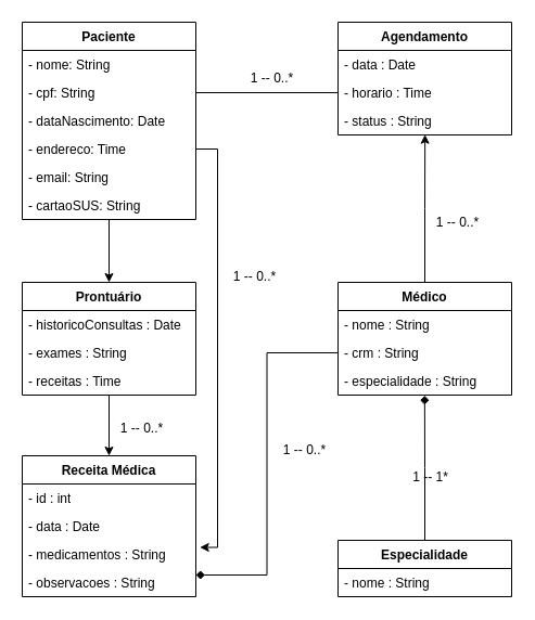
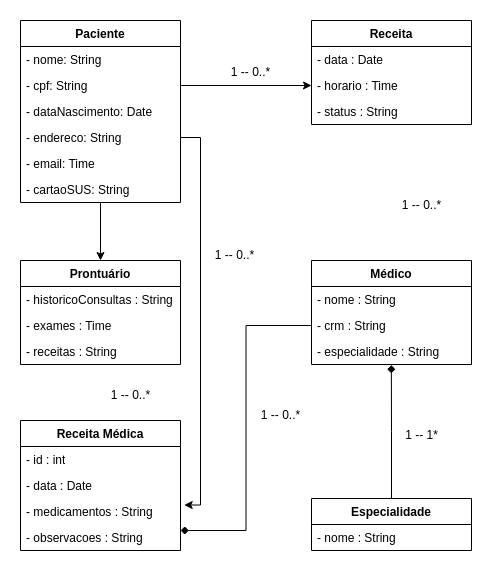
  <mxCell id="0" />
  <mxCell id="1" parent="0" />
  <mxCell id="2" style="edgeStyle=orthogonalEdgeStyle;rounded=0;orthogonalLoop=1;jettySize=auto;html=1;entryX=0.5;entryY=0;entryDx=0;entryDy=0;" edge="1" parent="1" source="3" target="22"><mxGeometry relative="1" as="geometry" /></mxCell>
  <mxCell id="3" value="Paciente" style="swimlane;fontStyle=1;align=center;verticalAlign=top;childLayout=stackLayout;horizontal=1;startSize=26;horizontalStack=0;resizeParent=1;resizeParentMax=0;resizeLast=0;collapsible=1;marginBottom=0;whiteSpace=wrap;html=1;" vertex="1" parent="1"><mxGeometry x="20" y="20" width="160" height="182" as="geometry"><mxRectangle x="40" y="40" width="90" height="30" as="alternateBounds" /></mxGeometry></mxCell>
  <mxCell id="4" value="- nome: String&lt;div&gt;&lt;br&gt;&lt;/div&gt;" style="text;strokeColor=none;fillColor=none;align=left;verticalAlign=top;spacingLeft=4;spacingRight=4;overflow=hidden;rotatable=0;points=[[0,0.5],[1,0.5]];portConstraint=eastwest;whiteSpace=wrap;html=1;" vertex="1" parent="3"><mxGeometry y="26" width="160" height="26" as="geometry" /></mxCell>
  <mxCell id="5" value="- cpf: String" style="text;strokeColor=none;fillColor=none;align=left;verticalAlign=top;spacingLeft=4;spacingRight=4;overflow=hidden;rotatable=0;points=[[0,0.5],[1,0.5]];portConstraint=eastwest;whiteSpace=wrap;html=1;" vertex="1" parent="3"><mxGeometry y="52" width="160" height="26" as="geometry" /></mxCell>
  <mxCell id="6" value="- dataNascimento: Date" style="text;strokeColor=none;fillColor=none;align=left;verticalAlign=top;spacingLeft=4;spacingRight=4;overflow=hidden;rotatable=0;points=[[0,0.5],[1,0.5]];portConstraint=eastwest;whiteSpace=wrap;html=1;" vertex="1" parent="3"><mxGeometry y="78" width="160" height="26" as="geometry" /></mxCell>
- <mxCell id="7" value="- endereco: Time" style="text;strokeColor=none;fillColor=none;align=left;verticalAlign=top;spacingLeft=4;spacingRight=4;overflow=hidden;rotatable=0;points=[[0,0.5],[1,0.5]];portConstraint=eastwest;whiteSpace=wrap;html=1;" vertex="1" parent="3"><mxGeometry y="104" width="160" height="26" as="geometry" /></mxCell>
- <mxCell id="8" value="- email: String" style="text;strokeColor=none;fillColor=none;align=left;verticalAlign=top;spacingLeft=4;spacingRight=4;overflow=hidden;rotatable=0;points=[[0,0.5],[1,0.5]];portConstraint=eastwest;whiteSpace=wrap;html=1;" vertex="1" parent="3"><mxGeometry y="130" width="160" height="26" as="geometry" /></mxCell>
+ <mxCell id="7" value="- endereco: String" style="text;strokeColor=none;fillColor=none;align=left;verticalAlign=top;spacingLeft=4;spacingRight=4;overflow=hidden;rotatable=0;points=[[0,0.5],[1,0.5]];portConstraint=eastwest;whiteSpace=wrap;html=1;" vertex="1" parent="3"><mxGeometry y="104" width="160" height="26" as="geometry" /></mxCell>
+ <mxCell id="8" value="- email: Time" style="text;strokeColor=none;fillColor=none;align=left;verticalAlign=top;spacingLeft=4;spacingRight=4;overflow=hidden;rotatable=0;points=[[0,0.5],[1,0.5]];portConstraint=eastwest;whiteSpace=wrap;html=1;" vertex="1" parent="3"><mxGeometry y="130" width="160" height="26" as="geometry" /></mxCell>
  <mxCell id="9" value="- cartaoSUS: String" style="text;strokeColor=none;fillColor=none;align=left;verticalAlign=top;spacingLeft=4;spacingRight=4;overflow=hidden;rotatable=0;points=[[0,0.5],[1,0.5]];portConstraint=eastwest;whiteSpace=wrap;html=1;" vertex="1" parent="3"><mxGeometry y="156" width="160" height="26" as="geometry" /></mxCell>
  <mxCell id="10" value="Especialidade" style="swimlane;fontStyle=1;align=center;verticalAlign=top;childLayout=stackLayout;horizontal=1;startSize=26;horizontalStack=0;resizeParent=1;resizeParentMax=0;resizeLast=0;collapsible=1;marginBottom=0;whiteSpace=wrap;html=1;" vertex="1" parent="1"><mxGeometry x="311" y="498" width="160" height="52" as="geometry" /></mxCell>
  <mxCell id="11" value="&lt;div&gt;- nome : String&lt;/div&gt;&lt;div&gt;&lt;br&gt;&lt;/div&gt;" style="text;strokeColor=none;fillColor=none;align=left;verticalAlign=top;spacingLeft=4;spacingRight=4;overflow=hidden;rotatable=0;points=[[0,0.5],[1,0.5]];portConstraint=eastwest;whiteSpace=wrap;html=1;" vertex="1" parent="10"><mxGeometry y="26" width="160" height="26" as="geometry" /></mxCell>
  <mxCell id="12" value="Médico" style="swimlane;fontStyle=1;align=center;verticalAlign=top;childLayout=stackLayout;horizontal=1;startSize=26;horizontalStack=0;resizeParent=1;resizeParentMax=0;resizeLast=0;collapsible=1;marginBottom=0;whiteSpace=wrap;html=1;" vertex="1" parent="1"><mxGeometry x="311" y="260" width="160" height="104" as="geometry" /></mxCell>
  <mxCell id="13" value="&lt;div&gt;- nome : String&lt;/div&gt;&lt;div&gt;&lt;br&gt;&lt;/div&gt;" style="text;strokeColor=none;fillColor=none;align=left;verticalAlign=top;spacingLeft=4;spacingRight=4;overflow=hidden;rotatable=0;points=[[0,0.5],[1,0.5]];portConstraint=eastwest;whiteSpace=wrap;html=1;" vertex="1" parent="12"><mxGeometry y="26" width="160" height="26" as="geometry" /></mxCell>
  <mxCell id="14" value="&lt;div&gt;- crm : String&lt;/div&gt;&lt;div&gt;&lt;br&gt;&lt;/div&gt;" style="text;strokeColor=none;fillColor=none;align=left;verticalAlign=top;spacingLeft=4;spacingRight=4;overflow=hidden;rotatable=0;points=[[0,0.5],[1,0.5]];portConstraint=eastwest;whiteSpace=wrap;html=1;" vertex="1" parent="12"><mxGeometry y="52" width="160" height="26" as="geometry" /></mxCell>
  <mxCell id="15" value="&lt;div&gt;&lt;span style=&quot;background-color: transparent;&quot;&gt;&lt;div style=&quot;&quot;&gt;- especialidade : String&lt;/div&gt;&lt;div style=&quot;color: light-dark(rgb(0, 0, 0), rgb(255, 255, 255));&quot;&gt;&lt;br&gt;&lt;/div&gt;&lt;/span&gt;&lt;/div&gt;" style="text;strokeColor=none;fillColor=none;align=left;verticalAlign=top;spacingLeft=4;spacingRight=4;overflow=hidden;rotatable=0;points=[[0,0.5],[1,0.5]];portConstraint=eastwest;whiteSpace=wrap;html=1;" vertex="1" parent="12"><mxGeometry y="78" width="160" height="26" as="geometry" /></mxCell>
  <mxCell id="16" value="Receita Médica" style="swimlane;fontStyle=1;align=center;verticalAlign=top;childLayout=stackLayout;horizontal=1;startSize=26;horizontalStack=0;resizeParent=1;resizeParentMax=0;resizeLast=0;collapsible=1;marginBottom=0;whiteSpace=wrap;html=1;" vertex="1" parent="1"><mxGeometry x="20" y="420" width="160" height="130" as="geometry" /></mxCell>
  <mxCell id="17" value="&lt;div&gt;- id : int&lt;/div&gt;" style="text;strokeColor=none;fillColor=none;align=left;verticalAlign=top;spacingLeft=4;spacingRight=4;overflow=hidden;rotatable=0;points=[[0,0.5],[1,0.5]];portConstraint=eastwest;whiteSpace=wrap;html=1;" vertex="1" parent="16"><mxGeometry y="26" width="160" height="26" as="geometry" /></mxCell>
  <mxCell id="18" value="&lt;div&gt;- data : Date&lt;/div&gt;" style="text;strokeColor=none;fillColor=none;align=left;verticalAlign=top;spacingLeft=4;spacingRight=4;overflow=hidden;rotatable=0;points=[[0,0.5],[1,0.5]];portConstraint=eastwest;whiteSpace=wrap;html=1;" vertex="1" parent="16"><mxGeometry y="52" width="160" height="26" as="geometry" /></mxCell>
  <mxCell id="19" value="&lt;div&gt;- medicamentos : String&lt;/div&gt;" style="text;strokeColor=none;fillColor=none;align=left;verticalAlign=top;spacingLeft=4;spacingRight=4;overflow=hidden;rotatable=0;points=[[0,0.5],[1,0.5]];portConstraint=eastwest;whiteSpace=wrap;html=1;" vertex="1" parent="16"><mxGeometry y="78" width="160" height="26" as="geometry" /></mxCell>
  <mxCell id="20" value="&lt;div&gt;- observacoes : String&lt;/div&gt;" style="text;strokeColor=none;fillColor=none;align=left;verticalAlign=top;spacingLeft=4;spacingRight=4;overflow=hidden;rotatable=0;points=[[0,0.5],[1,0.5]];portConstraint=eastwest;whiteSpace=wrap;html=1;" vertex="1" parent="16"><mxGeometry y="104" width="160" height="26" as="geometry" /></mxCell>
- <mxCell id="21" style="edgeStyle=orthogonalEdgeStyle;rounded=0;orthogonalLoop=1;jettySize=auto;html=1;entryX=0.5;entryY=0;entryDx=0;entryDy=0;" edge="1" parent="1" source="22" target="16"><mxGeometry relative="1" as="geometry" /></mxCell>
  <mxCell id="22" value="Prontuário" style="swimlane;fontStyle=1;align=center;verticalAlign=top;childLayout=stackLayout;horizontal=1;startSize=26;horizontalStack=0;resizeParent=1;resizeParentMax=0;resizeLast=0;collapsible=1;marginBottom=0;whiteSpace=wrap;html=1;" vertex="1" parent="1"><mxGeometry x="20" y="260" width="160" height="104" as="geometry" /></mxCell>
- <mxCell id="23" value="&lt;div&gt;- historicoConsultas : Date&lt;/div&gt;&lt;div&gt;&lt;br&gt;&lt;/div&gt;" style="text;strokeColor=none;fillColor=none;align=left;verticalAlign=top;spacingLeft=4;spacingRight=4;overflow=hidden;rotatable=0;points=[[0,0.5],[1,0.5]];portConstraint=eastwest;whiteSpace=wrap;html=1;" vertex="1" parent="22"><mxGeometry y="26" width="160" height="26" as="geometry" /></mxCell>
- <mxCell id="24" value="&lt;div&gt;- exames : String&lt;/div&gt;&lt;div&gt;&lt;br&gt;&lt;/div&gt;" style="text;strokeColor=none;fillColor=none;align=left;verticalAlign=top;spacingLeft=4;spacingRight=4;overflow=hidden;rotatable=0;points=[[0,0.5],[1,0.5]];portConstraint=eastwest;whiteSpace=wrap;html=1;" vertex="1" parent="22"><mxGeometry y="52" width="160" height="26" as="geometry" /></mxCell>
- <mxCell id="25" value="&lt;div&gt;- receitas : Time&lt;/div&gt;&lt;div&gt;&lt;br&gt;&lt;/div&gt;" style="text;strokeColor=none;fillColor=none;align=left;verticalAlign=top;spacingLeft=4;spacingRight=4;overflow=hidden;rotatable=0;points=[[0,0.5],[1,0.5]];portConstraint=eastwest;whiteSpace=wrap;html=1;" vertex="1" parent="22"><mxGeometry y="78" width="160" height="26" as="geometry" /></mxCell>
- <mxCell id="26" value="Agendamento" style="swimlane;fontStyle=1;align=center;verticalAlign=top;childLayout=stackLayout;horizontal=1;startSize=26;horizontalStack=0;resizeParent=1;resizeParentMax=0;resizeLast=0;collapsible=1;marginBottom=0;whiteSpace=wrap;html=1;" vertex="1" parent="1"><mxGeometry x="311" y="20" width="160" height="104" as="geometry" /></mxCell>
+ <mxCell id="23" value="&lt;div&gt;- historicoConsultas : String&lt;/div&gt;&lt;div&gt;&lt;br&gt;&lt;/div&gt;" style="text;strokeColor=none;fillColor=none;align=left;verticalAlign=top;spacingLeft=4;spacingRight=4;overflow=hidden;rotatable=0;points=[[0,0.5],[1,0.5]];portConstraint=eastwest;whiteSpace=wrap;html=1;" vertex="1" parent="22"><mxGeometry y="26" width="160" height="26" as="geometry" /></mxCell>
+ <mxCell id="24" value="&lt;div&gt;- exames : Time&lt;/div&gt;&lt;div&gt;&lt;br&gt;&lt;/div&gt;" style="text;strokeColor=none;fillColor=none;align=left;verticalAlign=top;spacingLeft=4;spacingRight=4;overflow=hidden;rotatable=0;points=[[0,0.5],[1,0.5]];portConstraint=eastwest;whiteSpace=wrap;html=1;" vertex="1" parent="22"><mxGeometry y="52" width="160" height="26" as="geometry" /></mxCell>
+ <mxCell id="25" value="&lt;div&gt;- receitas : String&lt;/div&gt;&lt;div&gt;&lt;br&gt;&lt;/div&gt;" style="text;strokeColor=none;fillColor=none;align=left;verticalAlign=top;spacingLeft=4;spacingRight=4;overflow=hidden;rotatable=0;points=[[0,0.5],[1,0.5]];portConstraint=eastwest;whiteSpace=wrap;html=1;" vertex="1" parent="22"><mxGeometry y="78" width="160" height="26" as="geometry" /></mxCell>
+ <mxCell id="26" value="Receita" style="swimlane;fontStyle=1;align=center;verticalAlign=top;childLayout=stackLayout;horizontal=1;startSize=26;horizontalStack=0;resizeParent=1;resizeParentMax=0;resizeLast=0;collapsible=1;marginBottom=0;whiteSpace=wrap;html=1;" vertex="1" parent="1"><mxGeometry x="311" y="20" width="160" height="104" as="geometry" /></mxCell>
  <mxCell id="27" value="&lt;div&gt;- data : Date&lt;/div&gt;&lt;div&gt;&lt;br&gt;&lt;/div&gt;" style="text;strokeColor=none;fillColor=none;align=left;verticalAlign=top;spacingLeft=4;spacingRight=4;overflow=hidden;rotatable=0;points=[[0,0.5],[1,0.5]];portConstraint=eastwest;whiteSpace=wrap;html=1;" vertex="1" parent="26"><mxGeometry y="26" width="160" height="26" as="geometry" /></mxCell>
  <mxCell id="28" value="&lt;div&gt;- horario : Time&lt;/div&gt;&lt;div&gt;&lt;br&gt;&lt;/div&gt;" style="text;strokeColor=none;fillColor=none;align=left;verticalAlign=top;spacingLeft=4;spacingRight=4;overflow=hidden;rotatable=0;points=[[0,0.5],[1,0.5]];portConstraint=eastwest;whiteSpace=wrap;html=1;" vertex="1" parent="26"><mxGeometry y="52" width="160" height="26" as="geometry" /></mxCell>
  <mxCell id="29" value="&lt;div&gt;- status : String&lt;/div&gt;&lt;div&gt;&lt;br&gt;&lt;/div&gt;" style="text;strokeColor=none;fillColor=none;align=left;verticalAlign=top;spacingLeft=4;spacingRight=4;overflow=hidden;rotatable=0;points=[[0,0.5],[1,0.5]];portConstraint=eastwest;whiteSpace=wrap;html=1;" vertex="1" parent="26"><mxGeometry y="78" width="160" height="26" as="geometry" /></mxCell>
- <mxCell id="30" style="edgeStyle=orthogonalEdgeStyle;rounded=0;orthogonalLoop=1;jettySize=auto;html=1;exitX=1;exitY=0.5;exitDx=0;exitDy=0;entryX=0;entryY=0.5;entryDx=0;entryDy=0;endArrow=none;" edge="1" parent="1" source="5" target="28"><mxGeometry relative="1" as="geometry" /></mxCell>
+ <mxCell id="30" style="edgeStyle=orthogonalEdgeStyle;rounded=0;orthogonalLoop=1;jettySize=auto;html=1;exitX=1;exitY=0.5;exitDx=0;exitDy=0;entryX=0;entryY=0.5;entryDx=0;entryDy=0;" edge="1" parent="1" source="5" target="28"><mxGeometry relative="1" as="geometry" /></mxCell>
  <mxCell id="31" value="1 -- 0..*" style="text;html=1;align=center;verticalAlign=middle;resizable=0;points=[];autosize=1;strokeColor=none;fillColor=none;" vertex="1" parent="1"><mxGeometry x="220" y="57" width="60" height="30" as="geometry" /></mxCell>
  <mxCell id="32" style="edgeStyle=orthogonalEdgeStyle;rounded=0;orthogonalLoop=1;jettySize=auto;html=1;entryX=0.499;entryY=1.022;entryDx=0;entryDy=0;entryPerimeter=0;endArrow=diamond;" edge="1" parent="1" source="10" target="15"><mxGeometry relative="1" as="geometry" /></mxCell>
- <mxCell id="33" value="1 -- 1*" style="text;html=1;align=center;verticalAlign=middle;resizable=0;points=[];autosize=1;strokeColor=none;fillColor=none;" vertex="1" parent="1"><mxGeometry x="366" y="425" width="60" height="30" as="geometry" /></mxCell>
+ <mxCell id="33" value="1 -- 1*" style="text;html=1;align=center;verticalAlign=middle;resizable=0;points=[];autosize=1;strokeColor=none;fillColor=none;" vertex="1" parent="1"><mxGeometry x="391" y="420" width="60" height="30" as="geometry" /></mxCell>
  <mxCell id="34" style="edgeStyle=orthogonalEdgeStyle;rounded=0;orthogonalLoop=1;jettySize=auto;html=1;entryX=1.023;entryY=0.25;entryDx=0;entryDy=0;entryPerimeter=0;exitX=1;exitY=0.5;exitDx=0;exitDy=0;" edge="1" parent="1" source="7" target="19"><mxGeometry relative="1" as="geometry" /></mxCell>
  <mxCell id="35" style="edgeStyle=orthogonalEdgeStyle;rounded=0;orthogonalLoop=1;jettySize=auto;html=1;entryX=1;entryY=0.231;entryDx=0;entryDy=0;entryPerimeter=0;endArrow=diamond;" edge="1" parent="1" source="14" target="20"><mxGeometry relative="1" as="geometry" /></mxCell>
- <mxCell id="36" style="edgeStyle=orthogonalEdgeStyle;rounded=0;orthogonalLoop=1;jettySize=auto;html=1;entryX=0.501;entryY=0.987;entryDx=0;entryDy=0;entryPerimeter=0;" edge="1" parent="1" source="12" target="29"><mxGeometry relative="1" as="geometry" /></mxCell>
  <mxCell id="37" value="1 -- 0..*" style="text;html=1;align=center;verticalAlign=middle;resizable=0;points=[];autosize=1;strokeColor=none;fillColor=none;" vertex="1" parent="1"><mxGeometry x="100" y="380" width="60" height="30" as="geometry" /></mxCell>
  <mxCell id="38" value="1 -- 0..*" style="text;html=1;align=center;verticalAlign=middle;resizable=0;points=[];autosize=1;strokeColor=none;fillColor=none;" vertex="1" parent="1"><mxGeometry x="204" y="240" width="60" height="30" as="geometry" /></mxCell>
  <mxCell id="39" value="1 -- 0..*" style="text;html=1;align=center;verticalAlign=middle;resizable=0;points=[];autosize=1;strokeColor=none;fillColor=none;" vertex="1" parent="1"><mxGeometry x="250" y="400" width="60" height="30" as="geometry" /></mxCell>
  <mxCell id="40" value="1 -- 0..*" style="text;html=1;align=center;verticalAlign=middle;resizable=0;points=[];autosize=1;strokeColor=none;fillColor=none;" vertex="1" parent="1"><mxGeometry x="391" y="190" width="60" height="30" as="geometry" /></mxCell>
